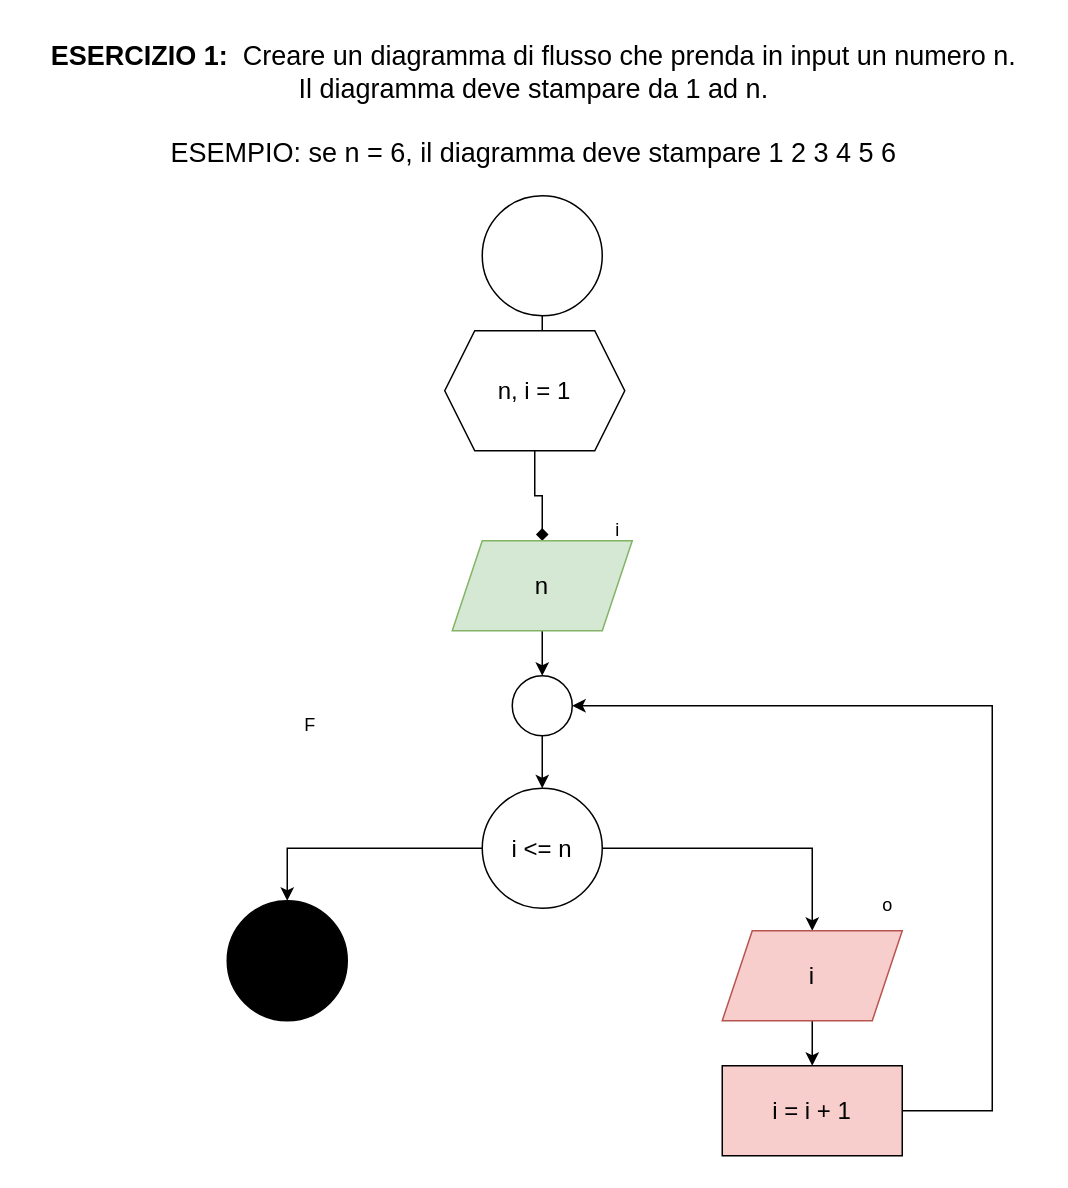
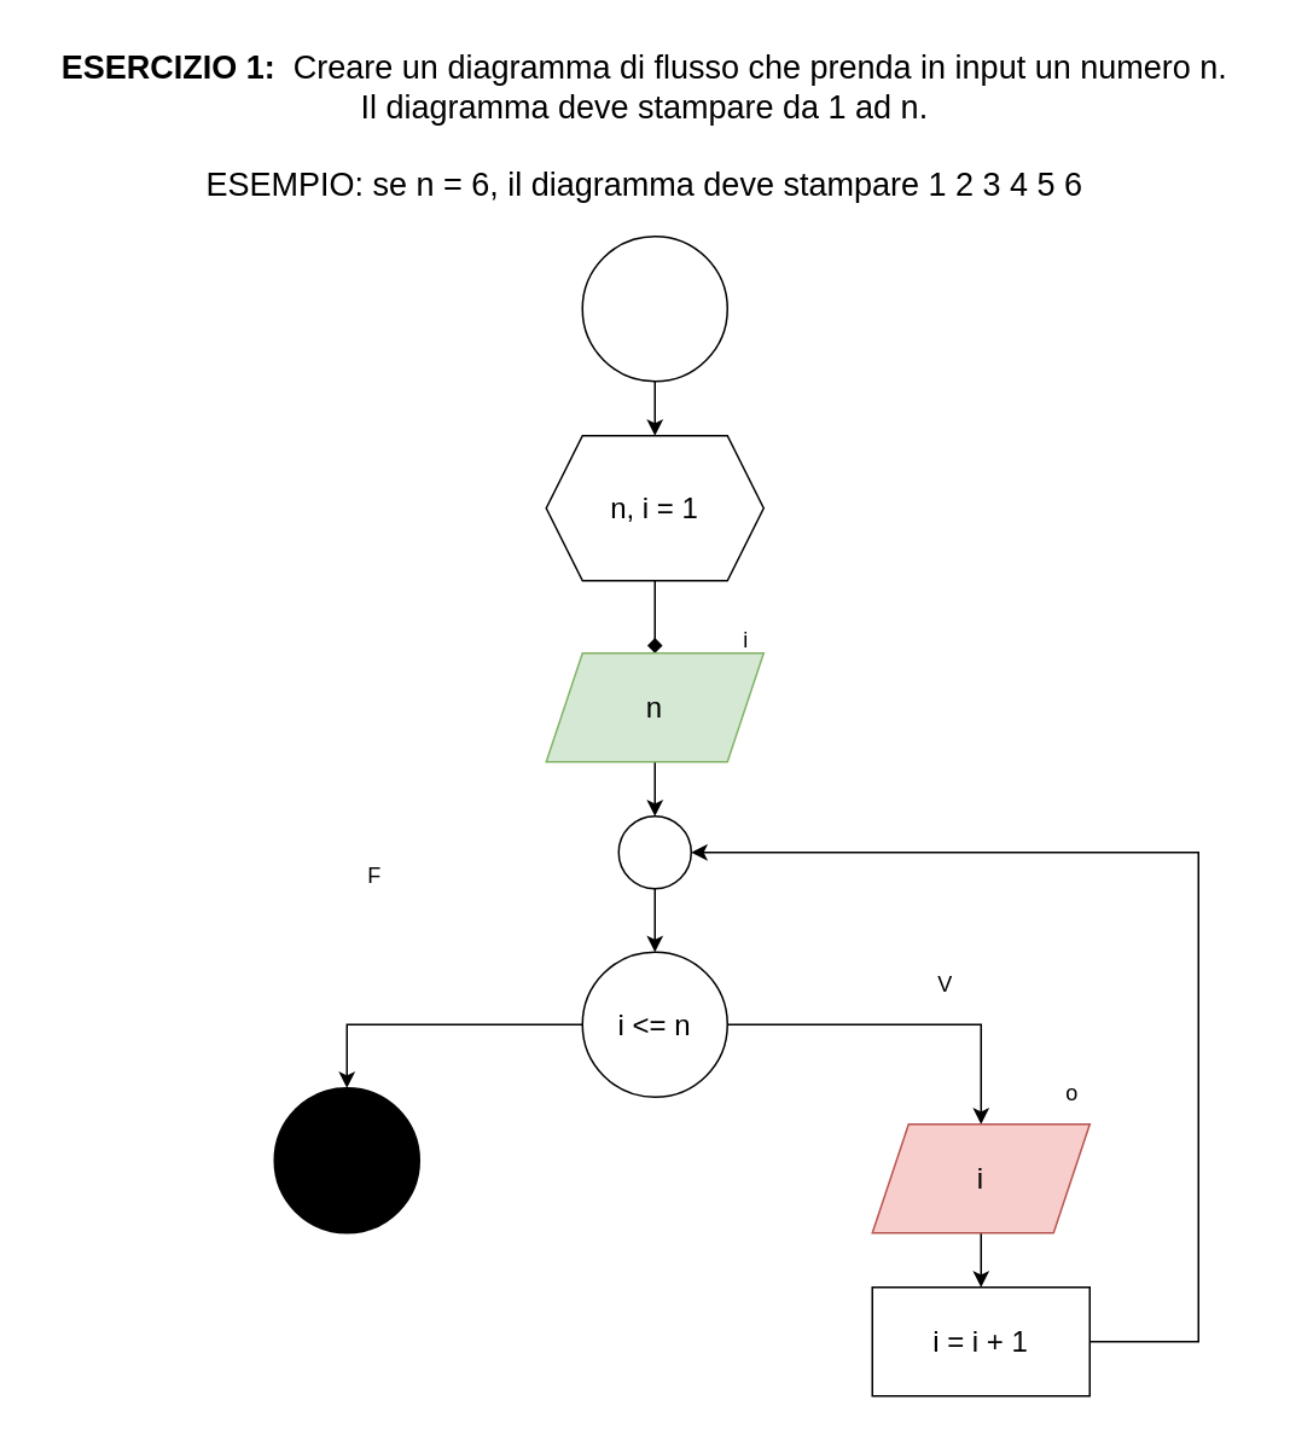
  <mxCell id="0" />
  <mxCell id="1" parent="0" />
  <mxCell id="2" value="&lt;b style=&quot;font-size: 18px;&quot;&gt;ESERCIZIO 1: &lt;/b&gt;&amp;nbsp;Creare un diagramma di flusso che prenda in input un numero n.&lt;div style=&quot;font-size: 18px;&quot;&gt;Il diagramma deve stampare da 1 ad n.&lt;/div&gt;&lt;div style=&quot;font-size: 18px;&quot;&gt;&lt;br style=&quot;font-size: 18px;&quot;&gt;&lt;/div&gt;&lt;div style=&quot;font-size: 18px;&quot;&gt;ESEMPIO: se n = 6, il diagramma deve stampare 1 2 3 4 5 6&lt;/div&gt;" style="text;html=1;align=center;verticalAlign=middle;resizable=0;points=[];autosize=1;strokeColor=none;fillColor=none;fontSize=18;" vertex="1" parent="1"><mxGeometry x="20" y="20" width="670" height="100" as="geometry" /></mxCell>
  <mxCell id="3" value="" style="edgeStyle=orthogonalEdgeStyle;rounded=0;orthogonalLoop=1;jettySize=auto;html=1;" edge="1" parent="1" source="4" target="6"><mxGeometry relative="1" as="geometry" /></mxCell>
  <mxCell id="4" value="" style="ellipse;whiteSpace=wrap;html=1;aspect=fixed;" vertex="1" parent="1"><mxGeometry x="321" y="130" width="80" height="80" as="geometry" /></mxCell>
  <mxCell id="5" value="" style="edgeStyle=orthogonalEdgeStyle;rounded=0;orthogonalLoop=1;jettySize=auto;html=1;endArrow=diamond;" edge="1" parent="1" source="6" target="8"><mxGeometry relative="1" as="geometry" /></mxCell>
- <mxCell id="6" value="&lt;font style=&quot;font-size: 16px;&quot;&gt;n, i = 1&lt;/font&gt;" style="shape=hexagon;perimeter=hexagonPerimeter2;whiteSpace=wrap;html=1;fixedSize=1;" vertex="1" parent="1"><mxGeometry x="296" y="220" width="120" height="80" as="geometry" /></mxCell>
+ <mxCell id="6" value="&lt;font style=&quot;font-size: 16px;&quot;&gt;n, i = 1&lt;/font&gt;" style="shape=hexagon;perimeter=hexagonPerimeter2;whiteSpace=wrap;html=1;fixedSize=1;" vertex="1" parent="1"><mxGeometry x="301" y="240" width="120" height="80" as="geometry" /></mxCell>
  <mxCell id="7" value="" style="edgeStyle=orthogonalEdgeStyle;rounded=0;orthogonalLoop=1;jettySize=auto;html=1;" edge="1" parent="1" source="8" target="10"><mxGeometry relative="1" as="geometry" /></mxCell>
  <mxCell id="8" value="&lt;font style=&quot;font-size: 16px;&quot;&gt;n&lt;/font&gt;" style="shape=parallelogram;perimeter=parallelogramPerimeter;whiteSpace=wrap;html=1;fixedSize=1;fillColor=#d5e8d4;strokeColor=#82b366;" vertex="1" parent="1"><mxGeometry x="301" y="360" width="120" height="60" as="geometry" /></mxCell>
  <mxCell id="9" value="" style="edgeStyle=orthogonalEdgeStyle;rounded=0;orthogonalLoop=1;jettySize=auto;html=1;" edge="1" parent="1" source="10" target="13"><mxGeometry relative="1" as="geometry" /></mxCell>
  <mxCell id="10" value="" style="ellipse;whiteSpace=wrap;html=1;" vertex="1" parent="1"><mxGeometry x="341" y="450" width="40" height="40" as="geometry" /></mxCell>
  <mxCell id="11" value="" style="edgeStyle=orthogonalEdgeStyle;rounded=0;orthogonalLoop=1;jettySize=auto;html=1;" edge="1" parent="1" source="13" target="15"><mxGeometry relative="1" as="geometry" /></mxCell>
  <mxCell id="12" value="" style="edgeStyle=orthogonalEdgeStyle;rounded=0;orthogonalLoop=1;jettySize=auto;html=1;" edge="1" parent="1" source="13" target="21"><mxGeometry relative="1" as="geometry"><Array as="points"><mxPoint x="191" y="565" /></Array></mxGeometry></mxCell>
  <mxCell id="13" value="i &amp;lt;= n" style="ellipse;whiteSpace=wrap;html=1;fontSize=16;" vertex="1" parent="1"><mxGeometry x="321" y="525" width="80" height="80" as="geometry" /></mxCell>
  <mxCell id="14" value="" style="edgeStyle=orthogonalEdgeStyle;rounded=0;orthogonalLoop=1;jettySize=auto;html=1;" edge="1" parent="1" source="15" target="20"><mxGeometry relative="1" as="geometry" /></mxCell>
  <mxCell id="15" value="i" style="shape=parallelogram;perimeter=parallelogramPerimeter;whiteSpace=wrap;html=1;fixedSize=1;fontSize=16;fillColor=#f8cecc;strokeColor=#b85450;" vertex="1" parent="1"><mxGeometry x="481" y="620" width="120" height="60" as="geometry" /></mxCell>
+ <mxCell id="16" value="V" style="text;html=1;align=center;verticalAlign=middle;resizable=0;points=[];autosize=1;strokeColor=none;fillColor=none;" vertex="1" parent="1"><mxGeometry x="506" y="528" width="30" height="30" as="geometry" /></mxCell>
  <mxCell id="17" value="o" style="text;html=1;align=center;verticalAlign=middle;resizable=0;points=[];autosize=1;strokeColor=none;fillColor=none;" vertex="1" parent="1"><mxGeometry x="576" y="588" width="30" height="30" as="geometry" /></mxCell>
  <mxCell id="18" value="i" style="text;html=1;align=center;verticalAlign=middle;resizable=0;points=[];autosize=1;strokeColor=none;fillColor=none;" vertex="1" parent="1"><mxGeometry x="396" y="338" width="30" height="30" as="geometry" /></mxCell>
  <mxCell id="19" style="edgeStyle=orthogonalEdgeStyle;rounded=0;orthogonalLoop=1;jettySize=auto;html=1;entryX=1;entryY=0.5;entryDx=0;entryDy=0;" edge="1" parent="1" source="20" target="10"><mxGeometry relative="1" as="geometry"><Array as="points"><mxPoint x="661" y="740" /><mxPoint x="661" y="470" /></Array></mxGeometry></mxCell>
- <mxCell id="20" value="i = i + 1" style="whiteSpace=wrap;html=1;fontSize=16;fillColor=#f8cecc;" vertex="1" parent="1"><mxGeometry x="481" y="710" width="120" height="60" as="geometry" /></mxCell>
+ <mxCell id="20" value="i = i + 1" style="whiteSpace=wrap;html=1;fontSize=16;" vertex="1" parent="1"><mxGeometry x="481" y="710" width="120" height="60" as="geometry" /></mxCell>
  <mxCell id="21" value="" style="ellipse;whiteSpace=wrap;html=1;fontSize=16;fillColor=#000000;" vertex="1" parent="1"><mxGeometry x="151" y="600" width="80" height="80" as="geometry" /></mxCell>
  <mxCell id="22" value="F" style="text;html=1;align=center;verticalAlign=middle;resizable=0;points=[];autosize=1;strokeColor=none;fillColor=none;" vertex="1" parent="1"><mxGeometry x="191" y="468" width="30" height="30" as="geometry" /></mxCell>
